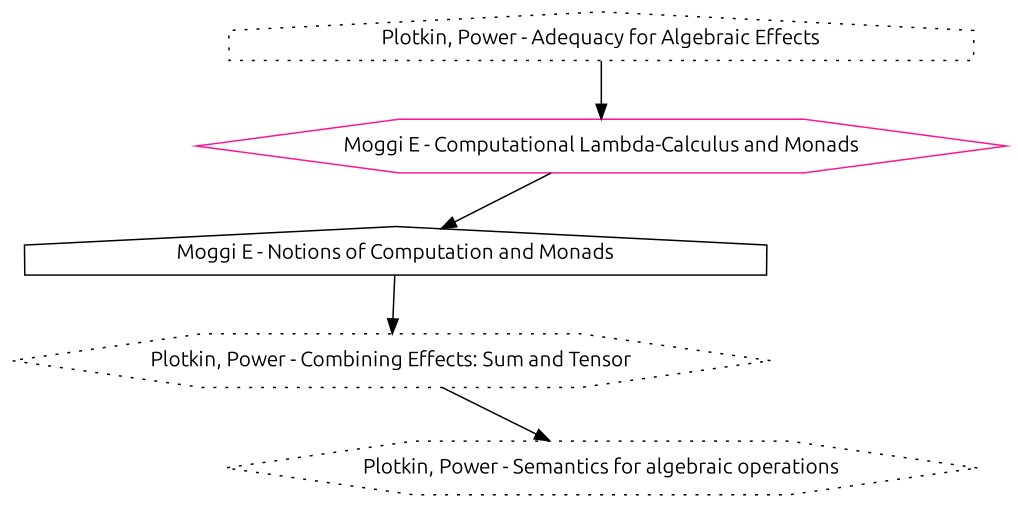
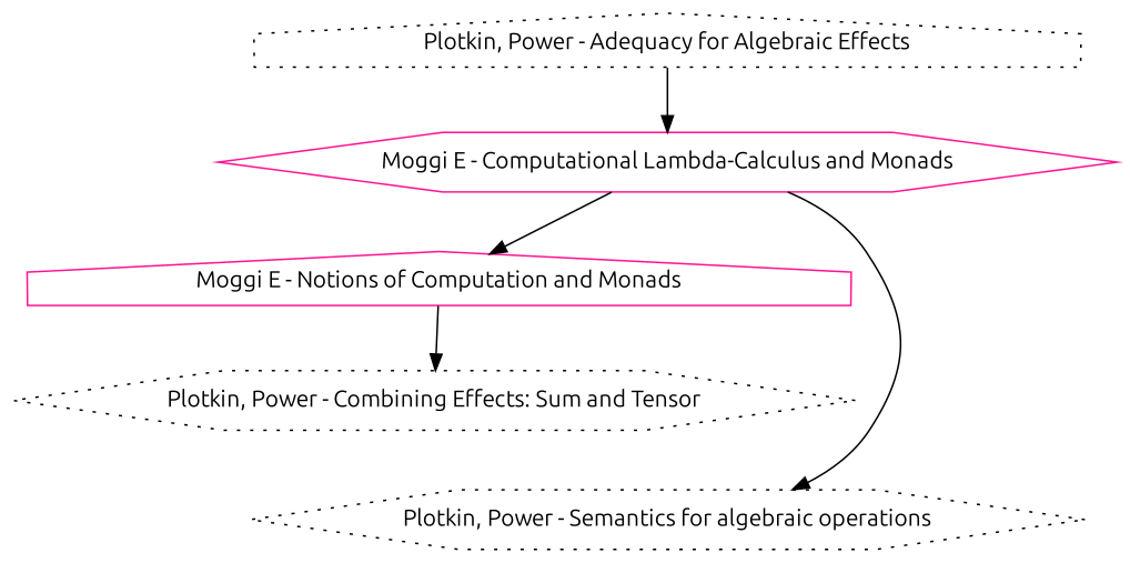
  digraph {
    fontname=Ubuntu
    node [color=black fontname=Ubuntu shape=hexagon style=dotted]
    edge [fontname=Ubuntu]
    "Moggi E - Computational Lambda-Calculus and Monads" [color=deeppink style=solid]
-   "Moggi E - Notions of Computation and Monads" [shape=house style=solid]
+   "Moggi E - Notions of Computation and Monads" [color=deeppink shape=house style=solid]
    "Plotkin, Power - Combining Effects: Sum and Tensor"
    "Plotkin, Power - Semantics for algebraic operations"
    "Plotkin, Power - Adequacy for Algebraic Effects" [shape=house]
    "Moggi E - Computational Lambda-Calculus and Monads" -> "Moggi E - Notions of Computation and Monads"
    "Moggi E - Notions of Computation and Monads" -> "Plotkin, Power - Combining Effects: Sum and Tensor"
-   "Plotkin, Power - Combining Effects: Sum and Tensor" -> "Plotkin, Power - Semantics for algebraic operations"
+   "Moggi E - Computational Lambda-Calculus and Monads" -> "Plotkin, Power - Semantics for algebraic operations"
    "Plotkin, Power - Adequacy for Algebraic Effects" -> "Moggi E - Computational Lambda-Calculus and Monads"
  }
